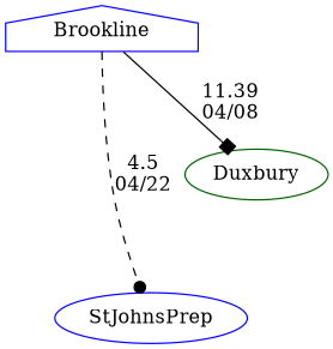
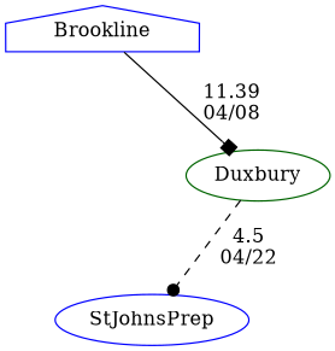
  digraph {
    node [color=blue shape=ellipse]
    edge [random=random]
    StJohnsPrep
    Duxbury [color=darkgreen]
    Brookline [shape=house]
-   Brookline -> StJohnsPrep [arrowhead=dot label="4.5\n04/22" style=dashed weight=96]
+   Duxbury -> StJohnsPrep [arrowhead=dot label="4.5\n04/22" style=dashed weight=96]
    Brookline -> Duxbury [arrowhead=box label="11.39\n04/08" style=solid weight=89]
  }
